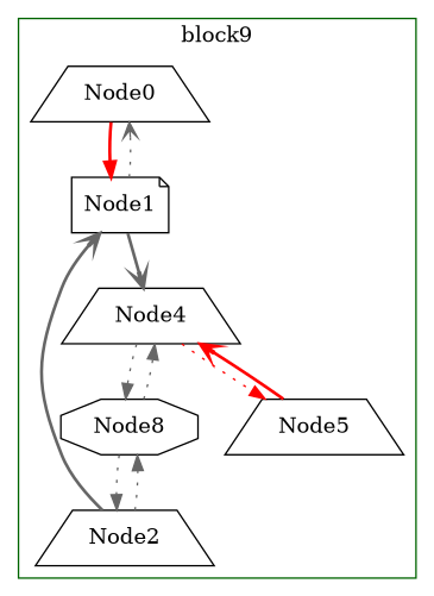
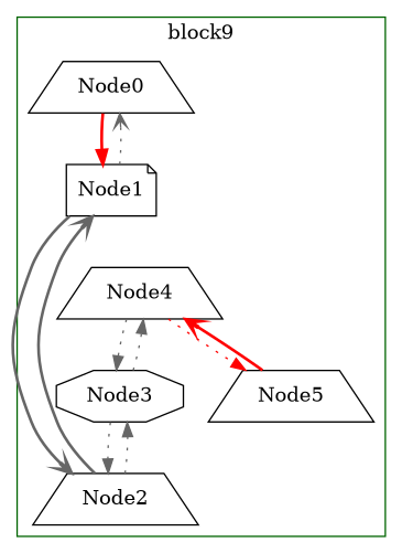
  digraph {
    splines=spline
    node [bbID=1 fifoDepth=16 in="in0:32 in1:32 in2:32 " out="out0:32 out1:32 out2:32 " shape=trapezium type=Router]
    edge [Router=true arrowhead=normal color=gray40 from=out1 style=dotted to=in1]
    Node0 [ID=0 in="in0:32 in1:32 " out="out0:32 out1:32 "]
    Node1 [ID=1 shape=note]
    Node2 [ID=2]
-   Node3 [ID=3 shape=octagon label=Node8]
+   Node3 [ID=3 shape=octagon]
    Node4 [ID=4]
    Node5 [ID=5 in="in0:32 in1:32 " out="out0:32 out1:32 "]
    subgraph cluster_1 {
      color=darkgreen
      label=block9
      Node0
      Node1
      Node2
      Node3
      Node4
      Node5
    }
    Node0 -> Node1 [color=red style=bold]
    Node1 -> Node0 [arrowhead=vee]
-   Node1 -> Node4 [arrowhead=vee from=out2 style=bold]
+   Node1 -> Node2 [arrowhead=vee from=out2 style=bold]
    Node2 -> Node1 [arrowhead=vee style=bold to=in2]
    Node2 -> Node3 [from=out2]
    Node3 -> Node2 [to=in2]
    Node3 -> Node4 [from=out2]
    Node4 -> Node3 [to=in2]
    Node4 -> Node5 [color=red from=out2]
    Node5 -> Node4 [arrowhead=vee color=red style=bold to=in2]
  }
